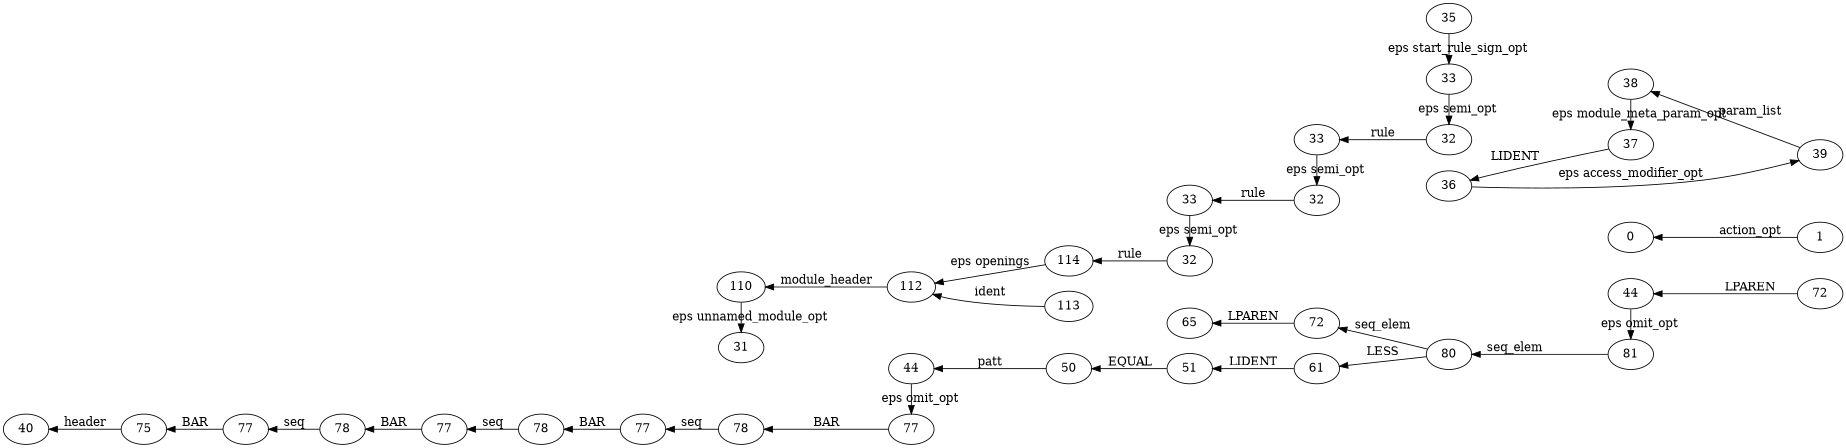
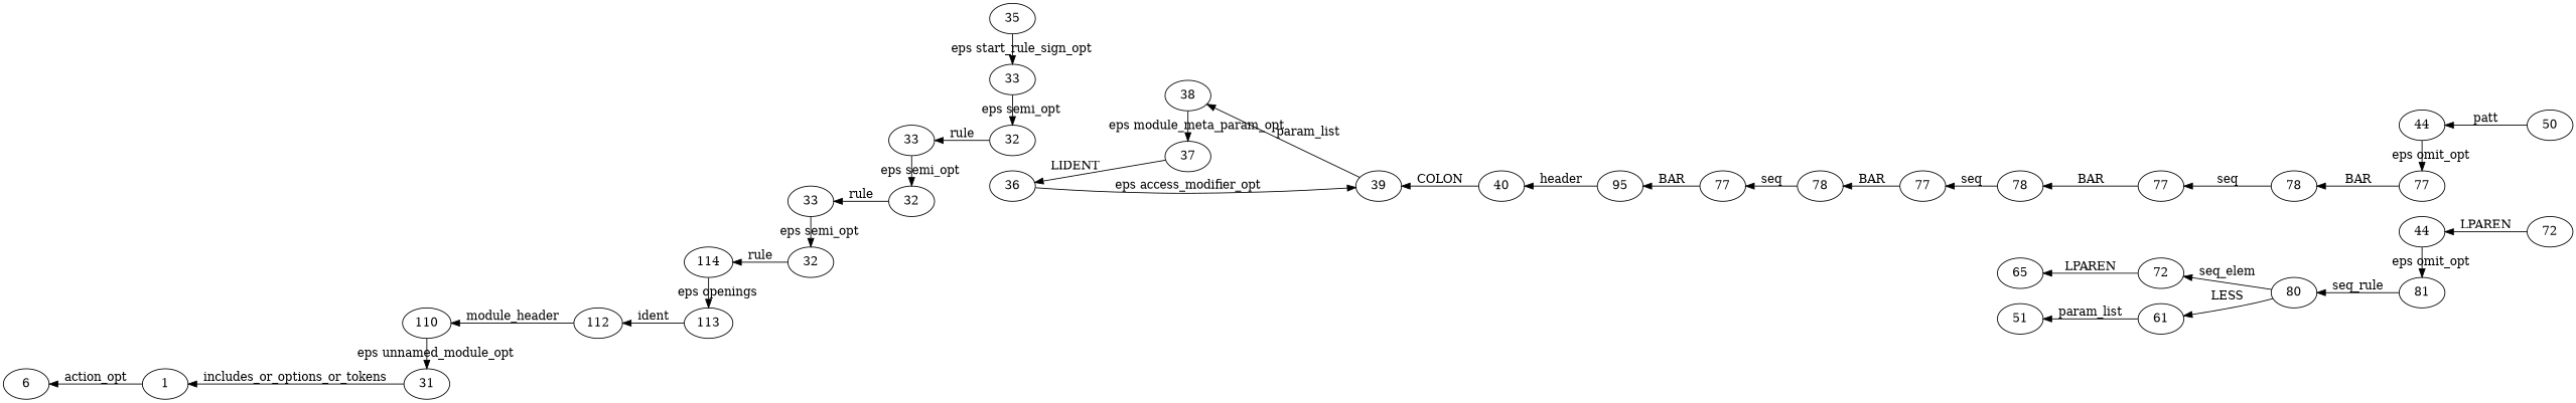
  digraph {
    rankdir=RL
    n1 [label=72]
    n2 [label=44]
    n3 [label=81]
    n4 [label=80]
    n5 [label=72]
    n6 [label=65]
    n7 [label=61]
    n8 [label=51]
    n9 [label=50]
    n10 [label=44]
    n11 [label=77]
    n12 [label=78]
    n13 [label=77]
    n14 [label=1]
    n15 [label=78]
    n16 [label=77]
    n17 [label=78]
    n18 [label=77]
-   n19 [label=75]
+   n19 [label=95]
    n20 [label=40]
    n21 [label=39]
    n22 [label=38]
    n23 [label=37]
    n24 [label=36]
    n25 [label=35]
    n26 [label=33]
    n27 [label=32]
    n28 [label=33]
    n29 [label=32]
    n30 [label=33]
    n31 [label=32]
    n32 [label=114]
    n33 [label=113]
    n34 [label=112]
    n35 [label=110]
    n36 [label=31]
-   n37 [label=0]
+   n37 [label=6]
    subgraph sub_1 {
      rank=same
      n1
    }
    subgraph sub_2 {
      rank=same
      n2
      n3
    }
    subgraph sub_3 {
      rank=same
      n4
    }
    subgraph sub_4 {
      rank=same
      n5
    }
    subgraph sub_5 {
      rank=same
      n6
    }
    subgraph sub_6 {
      rank=same
      n7
    }
    subgraph sub_7 {
      rank=same
      n8
    }
    subgraph sub_8 {
      rank=same
      n9
    }
    subgraph sub_9 {
      rank=same
      n10
      n11
    }
    subgraph sub_10 {
      rank=same
      n12
    }
    subgraph sub_11 {
      rank=same
      n13
    }
    subgraph sub_12 {
      rank=same
      n14
    }
    subgraph sub_13 {
      rank=same
      n15
    }
    subgraph sub_14 {
      rank=same
      n16
    }
    subgraph sub_15 {
      rank=same
      n17
    }
    subgraph sub_16 {
      rank=same
      n18
    }
    subgraph sub_17 {
      rank=same
      n19
    }
    subgraph sub_18 {
      rank=same
      n20
    }
    subgraph sub_19 {
      rank=same
      n21
    }
    subgraph sub_20 {
      rank=same
      n22
      n23
    }
    subgraph sub_21 {
      rank=same
      n24
      n25
      n26
      n27
    }
    subgraph sub_22 {
      rank=same
      n28
      n29
    }
    subgraph sub_23 {
      rank=same
      n30
      n31
    }
    subgraph sub_24 {
      rank=same
      n32
      n33
    }
    subgraph sub_25 {
      rank=same
      n34
    }
    subgraph sub_26 {
      rank=same
      n35
      n36
    }
    subgraph sub_27 {
      rank=same
      n37
    }
    n1 -> n2 [label=LPAREN]
    n2 -> n3 [label="eps omit_opt"]
-   n3 -> n4 [label=seq_elem]
+   n3 -> n4 [label=seq_rule]
    n4 -> n5 [label=seq_elem]
    n4 -> n7 [label=LESS]
    n5 -> n6 [label=LPAREN]
-   n7 -> n8 [label=LIDENT]
-   n8 -> n9 [label=EQUAL]
+   n7 -> n8 [label=param_list]
    n9 -> n10 [label=patt]
    n10 -> n11 [label="eps omit_opt"]
    n11 -> n12 [label=BAR]
    n12 -> n13 [label=seq]
    n13 -> n15 [label=BAR]
    n14 -> n37 [label=action_opt]
    n15 -> n16 [label=seq]
    n16 -> n17 [label=BAR]
    n17 -> n18 [label=seq]
    n18 -> n19 [label=BAR]
    n19 -> n20 [label=header]
+   n20 -> n21 [label=COLON]
    n21 -> n22 [label=param_list]
    n22 -> n23 [label="eps module_meta_param_opt"]
    n23 -> n24 [label=LIDENT]
    n24 -> n21 [label="eps access_modifier_opt"]
    n25 -> n26 [label="eps start_rule_sign_opt"]
    n26 -> n27 [label="eps semi_opt"]
    n27 -> n28 [label=rule]
    n28 -> n29 [label="eps semi_opt"]
    n29 -> n30 [label=rule]
    n30 -> n31 [label="eps semi_opt"]
    n31 -> n32 [label=rule]
-   n32 -> n34 [label="eps openings"]
+   n32 -> n33 [label="eps openings"]
    n33 -> n34 [label=ident]
    n34 -> n35 [label=module_header]
    n35 -> n36 [label="eps unnamed_module_opt"]
+   n36 -> n14 [label=includes_or_options_or_tokens]
  }
